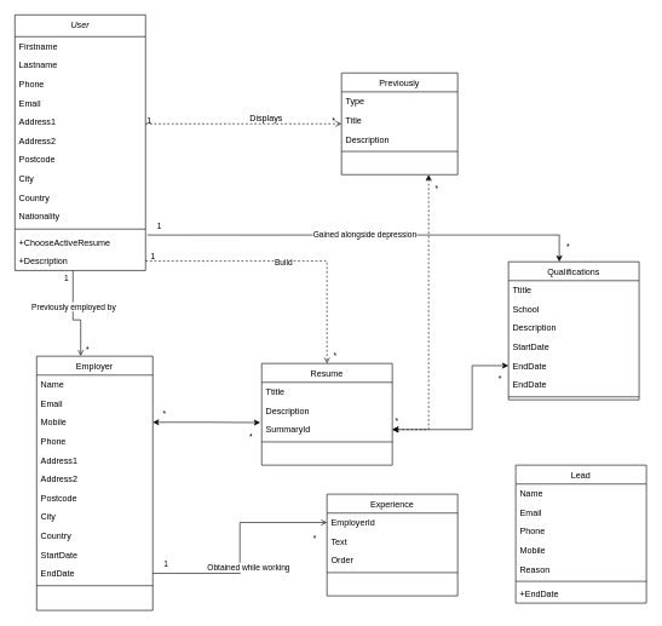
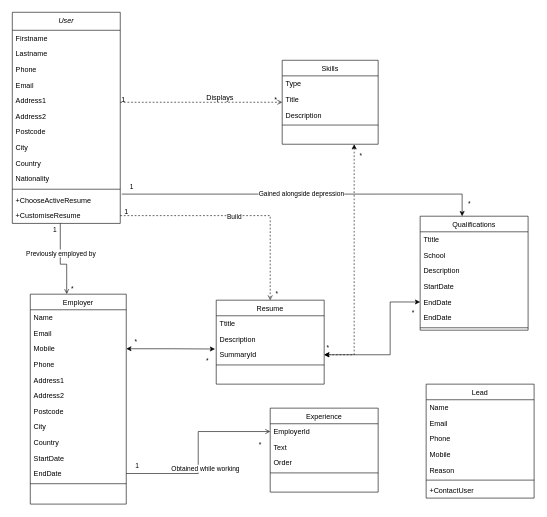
  <mxCell id="0" />
  <mxCell id="1" parent="0" />
  <mxCell id="2" style="edgeStyle=orthogonalEdgeStyle;rounded=0;orthogonalLoop=1;jettySize=auto;html=1;entryX=0.442;entryY=-0.001;entryDx=0;entryDy=0;entryPerimeter=0;endArrow=open;endFill=0;" edge="1" parent="1"><mxGeometry relative="1" as="geometry"><mxPoint x="110.72" y="489.65" as="targetPoint" /><mxPoint x="100" y="372" as="sourcePoint" /><Array as="points"><mxPoint x="100" y="440" /><mxPoint x="111" y="440" /></Array></mxGeometry></mxCell>
  <mxCell id="3" value="Previously employed by" style="edgeLabel;html=1;align=center;verticalAlign=middle;resizable=0;points=[];" vertex="1" connectable="0" parent="2"><mxGeometry x="-0.237" relative="1" as="geometry"><mxPoint as="offset" /></mxGeometry></mxCell>
  <mxCell id="4" value="*" style="edgeLabel;html=1;align=center;verticalAlign=middle;resizable=0;points=[];" vertex="1" connectable="0" parent="2"><mxGeometry x="0.834" relative="1" as="geometry"><mxPoint x="9" y="1" as="offset" /></mxGeometry></mxCell>
  <mxCell id="5" value="1" style="edgeLabel;html=1;align=center;verticalAlign=middle;resizable=0;points=[];" vertex="1" connectable="0" parent="2"><mxGeometry x="-0.862" y="1" relative="1" as="geometry"><mxPoint x="-11" as="offset" /></mxGeometry></mxCell>
  <mxCell id="6" value="User" style="swimlane;fontStyle=2;align=center;verticalAlign=top;childLayout=stackLayout;horizontal=1;startSize=30;horizontalStack=0;resizeParent=1;resizeLast=0;collapsible=1;marginBottom=0;rounded=0;shadow=0;strokeWidth=1;" parent="1" vertex="1"><mxGeometry x="20" y="20" width="180" height="352" as="geometry"><mxRectangle x="90" y="-10" width="160" height="26" as="alternateBounds" /></mxGeometry></mxCell>
  <mxCell id="7" value="Firstname" style="text;align=left;verticalAlign=top;spacingLeft=4;spacingRight=4;overflow=hidden;rotatable=0;points=[[0,0.5],[1,0.5]];portConstraint=eastwest;" parent="6" vertex="1"><mxGeometry y="30" width="180" height="26" as="geometry" /></mxCell>
  <mxCell id="8" value="Lastname" style="text;align=left;verticalAlign=top;spacingLeft=4;spacingRight=4;overflow=hidden;rotatable=0;points=[[0,0.5],[1,0.5]];portConstraint=eastwest;" vertex="1" parent="6"><mxGeometry y="56" width="180" height="26" as="geometry" /></mxCell>
  <mxCell id="9" value="Phone" style="text;align=left;verticalAlign=top;spacingLeft=4;spacingRight=4;overflow=hidden;rotatable=0;points=[[0,0.5],[1,0.5]];portConstraint=eastwest;rounded=0;shadow=0;html=0;" parent="6" vertex="1"><mxGeometry y="82" width="180" height="26" as="geometry" /></mxCell>
  <mxCell id="10" value="Email" style="text;align=left;verticalAlign=top;spacingLeft=4;spacingRight=4;overflow=hidden;rotatable=0;points=[[0,0.5],[1,0.5]];portConstraint=eastwest;rounded=0;shadow=0;html=0;" parent="6" vertex="1"><mxGeometry y="108" width="180" height="26" as="geometry" /></mxCell>
  <mxCell id="11" value="Address1&#10;" style="text;align=left;verticalAlign=top;spacingLeft=4;spacingRight=4;overflow=hidden;rotatable=0;points=[[0,0.5],[1,0.5]];portConstraint=eastwest;rounded=0;shadow=0;html=0;" vertex="1" parent="6"><mxGeometry y="134" width="180" height="26" as="geometry" /></mxCell>
  <mxCell id="12" value="Address2" style="text;align=left;verticalAlign=top;spacingLeft=4;spacingRight=4;overflow=hidden;rotatable=0;points=[[0,0.5],[1,0.5]];portConstraint=eastwest;rounded=0;shadow=0;html=0;" vertex="1" parent="6"><mxGeometry y="160" width="180" height="26" as="geometry" /></mxCell>
  <mxCell id="13" value="Postcode" style="text;align=left;verticalAlign=top;spacingLeft=4;spacingRight=4;overflow=hidden;rotatable=0;points=[[0,0.5],[1,0.5]];portConstraint=eastwest;rounded=0;shadow=0;html=0;" vertex="1" parent="6"><mxGeometry y="186" width="180" height="26" as="geometry" /></mxCell>
  <mxCell id="14" value="City&#10;" style="text;align=left;verticalAlign=top;spacingLeft=4;spacingRight=4;overflow=hidden;rotatable=0;points=[[0,0.5],[1,0.5]];portConstraint=eastwest;rounded=0;shadow=0;html=0;" vertex="1" parent="6"><mxGeometry y="212" width="180" height="26" as="geometry" /></mxCell>
  <mxCell id="15" value="Country" style="text;align=left;verticalAlign=top;spacingLeft=4;spacingRight=4;overflow=hidden;rotatable=0;points=[[0,0.5],[1,0.5]];portConstraint=eastwest;rounded=0;shadow=0;html=0;" vertex="1" parent="6"><mxGeometry y="238" width="180" height="26" as="geometry" /></mxCell>
  <mxCell id="16" value="Nationality" style="text;align=left;verticalAlign=top;spacingLeft=4;spacingRight=4;overflow=hidden;rotatable=0;points=[[0,0.5],[1,0.5]];portConstraint=eastwest;rounded=0;shadow=0;html=0;" vertex="1" parent="6"><mxGeometry y="264" width="180" height="26" as="geometry" /></mxCell>
  <mxCell id="17" value="" style="line;html=1;strokeWidth=1;align=left;verticalAlign=middle;spacingTop=-1;spacingLeft=3;spacingRight=3;rotatable=0;labelPosition=right;points=[];portConstraint=eastwest;" parent="6" vertex="1"><mxGeometry y="290" width="180" height="10" as="geometry" /></mxCell>
  <mxCell id="18" value="+ChooseActiveResume" style="text;align=left;verticalAlign=top;spacingLeft=4;spacingRight=4;overflow=hidden;rotatable=0;points=[[0,0.5],[1,0.5]];portConstraint=eastwest;" parent="6" vertex="1"><mxGeometry y="300" width="180" height="26" as="geometry" /></mxCell>
- <mxCell id="19" value="+Description" style="text;align=left;verticalAlign=top;spacingLeft=4;spacingRight=4;overflow=hidden;rotatable=0;points=[[0,0.5],[1,0.5]];portConstraint=eastwest;" vertex="1" parent="6"><mxGeometry y="326" width="180" height="26" as="geometry" /></mxCell>
+ <mxCell id="19" value="+CustomiseResume" style="text;align=left;verticalAlign=top;spacingLeft=4;spacingRight=4;overflow=hidden;rotatable=0;points=[[0,0.5],[1,0.5]];portConstraint=eastwest;" vertex="1" parent="6"><mxGeometry y="326" width="180" height="26" as="geometry" /></mxCell>
  <mxCell id="20" value="Employer" style="swimlane;fontStyle=0;align=center;verticalAlign=top;childLayout=stackLayout;horizontal=1;startSize=26;horizontalStack=0;resizeParent=1;resizeLast=0;collapsible=1;marginBottom=0;rounded=0;shadow=0;strokeWidth=1;" parent="1" vertex="1"><mxGeometry x="50" y="490" width="160" height="350" as="geometry"><mxRectangle x="130" y="380" width="160" height="26" as="alternateBounds" /></mxGeometry></mxCell>
  <mxCell id="21" value="Name" style="text;align=left;verticalAlign=top;spacingLeft=4;spacingRight=4;overflow=hidden;rotatable=0;points=[[0,0.5],[1,0.5]];portConstraint=eastwest;" parent="20" vertex="1"><mxGeometry y="26" width="160" height="26" as="geometry" /></mxCell>
  <mxCell id="22" value="Email" style="text;align=left;verticalAlign=top;spacingLeft=4;spacingRight=4;overflow=hidden;rotatable=0;points=[[0,0.5],[1,0.5]];portConstraint=eastwest;rounded=0;shadow=0;html=0;" vertex="1" parent="20"><mxGeometry y="52" width="160" height="26" as="geometry" /></mxCell>
  <mxCell id="23" value="Mobile" style="text;align=left;verticalAlign=top;spacingLeft=4;spacingRight=4;overflow=hidden;rotatable=0;points=[[0,0.5],[1,0.5]];portConstraint=eastwest;rounded=0;shadow=0;html=0;" parent="20" vertex="1"><mxGeometry y="78" width="160" height="26" as="geometry" /></mxCell>
  <mxCell id="24" value="Phone" style="text;align=left;verticalAlign=top;spacingLeft=4;spacingRight=4;overflow=hidden;rotatable=0;points=[[0,0.5],[1,0.5]];portConstraint=eastwest;rounded=0;shadow=0;html=0;" vertex="1" parent="20"><mxGeometry y="104" width="160" height="26" as="geometry" /></mxCell>
  <mxCell id="25" value="Address1&#10;" style="text;align=left;verticalAlign=top;spacingLeft=4;spacingRight=4;overflow=hidden;rotatable=0;points=[[0,0.5],[1,0.5]];portConstraint=eastwest;rounded=0;shadow=0;html=0;" vertex="1" parent="20"><mxGeometry y="130" width="160" height="26" as="geometry" /></mxCell>
  <mxCell id="26" value="Address2" style="text;align=left;verticalAlign=top;spacingLeft=4;spacingRight=4;overflow=hidden;rotatable=0;points=[[0,0.5],[1,0.5]];portConstraint=eastwest;rounded=0;shadow=0;html=0;" vertex="1" parent="20"><mxGeometry y="156" width="160" height="26" as="geometry" /></mxCell>
  <mxCell id="27" value="Postcode" style="text;align=left;verticalAlign=top;spacingLeft=4;spacingRight=4;overflow=hidden;rotatable=0;points=[[0,0.5],[1,0.5]];portConstraint=eastwest;rounded=0;shadow=0;html=0;" vertex="1" parent="20"><mxGeometry y="182" width="160" height="26" as="geometry" /></mxCell>
  <mxCell id="28" value="City&#10;" style="text;align=left;verticalAlign=top;spacingLeft=4;spacingRight=4;overflow=hidden;rotatable=0;points=[[0,0.5],[1,0.5]];portConstraint=eastwest;rounded=0;shadow=0;html=0;" vertex="1" parent="20"><mxGeometry y="208" width="160" height="26" as="geometry" /></mxCell>
  <mxCell id="29" value="Country" style="text;align=left;verticalAlign=top;spacingLeft=4;spacingRight=4;overflow=hidden;rotatable=0;points=[[0,0.5],[1,0.5]];portConstraint=eastwest;rounded=0;shadow=0;html=0;" vertex="1" parent="20"><mxGeometry y="234" width="160" height="26" as="geometry" /></mxCell>
  <mxCell id="30" value="StartDate" style="text;align=left;verticalAlign=top;spacingLeft=4;spacingRight=4;overflow=hidden;rotatable=0;points=[[0,0.5],[1,0.5]];portConstraint=eastwest;rounded=0;shadow=0;html=0;" vertex="1" parent="20"><mxGeometry y="260" width="160" height="26" as="geometry" /></mxCell>
  <mxCell id="31" value="EndDate" style="text;align=left;verticalAlign=top;spacingLeft=4;spacingRight=4;overflow=hidden;rotatable=0;points=[[0,0.5],[1,0.5]];portConstraint=eastwest;rounded=0;shadow=0;html=0;" vertex="1" parent="20"><mxGeometry y="286" width="160" height="26" as="geometry" /></mxCell>
  <mxCell id="32" value="" style="line;html=1;strokeWidth=1;align=left;verticalAlign=middle;spacingTop=-1;spacingLeft=3;spacingRight=3;rotatable=0;labelPosition=right;points=[];portConstraint=eastwest;" parent="20" vertex="1"><mxGeometry y="312" width="160" height="8" as="geometry" /></mxCell>
  <mxCell id="33" value="Resume" style="swimlane;fontStyle=0;align=center;verticalAlign=top;childLayout=stackLayout;horizontal=1;startSize=26;horizontalStack=0;resizeParent=1;resizeLast=0;collapsible=1;marginBottom=0;rounded=0;shadow=0;strokeWidth=1;" parent="1" vertex="1"><mxGeometry x="360" y="500" width="180" height="140" as="geometry"><mxRectangle x="470" y="400" width="170" height="26" as="alternateBounds" /></mxGeometry></mxCell>
  <mxCell id="34" value="Ttitle" style="text;align=left;verticalAlign=top;spacingLeft=4;spacingRight=4;overflow=hidden;rotatable=0;points=[[0,0.5],[1,0.5]];portConstraint=eastwest;" vertex="1" parent="33"><mxGeometry y="26" width="180" height="26" as="geometry" /></mxCell>
  <mxCell id="35" value="Description" style="text;align=left;verticalAlign=top;spacingLeft=4;spacingRight=4;overflow=hidden;rotatable=0;points=[[0,0.5],[1,0.5]];portConstraint=eastwest;" vertex="1" parent="33"><mxGeometry y="52" width="180" height="26" as="geometry" /></mxCell>
  <mxCell id="36" value="SummaryId" style="text;align=left;verticalAlign=top;spacingLeft=4;spacingRight=4;overflow=hidden;rotatable=0;points=[[0,0.5],[1,0.5]];portConstraint=eastwest;" vertex="1" parent="33"><mxGeometry y="78" width="180" height="26" as="geometry" /></mxCell>
  <mxCell id="37" value="" style="line;html=1;strokeWidth=1;align=left;verticalAlign=middle;spacingTop=-1;spacingLeft=3;spacingRight=3;rotatable=0;labelPosition=right;points=[];portConstraint=eastwest;" parent="33" vertex="1"><mxGeometry y="104" width="180" height="8" as="geometry" /></mxCell>
  <mxCell id="38" style="edgeStyle=orthogonalEdgeStyle;rounded=0;orthogonalLoop=1;jettySize=auto;html=1;exitX=0.75;exitY=1;exitDx=0;exitDy=0;entryX=1;entryY=0.5;entryDx=0;entryDy=0;startArrow=classic;startFill=1;dashed=1;" edge="1" parent="1" source="40" target="36"><mxGeometry relative="1" as="geometry" /></mxCell>
  <mxCell id="39" value="*" style="edgeLabel;html=1;align=center;verticalAlign=middle;resizable=0;points=[];" vertex="1" connectable="0" parent="38"><mxGeometry x="-0.887" y="2" relative="1" as="geometry"><mxPoint x="8" y="-5" as="offset" /></mxGeometry></mxCell>
- <mxCell id="40" value="Previously" style="swimlane;fontStyle=0;align=center;verticalAlign=top;childLayout=stackLayout;horizontal=1;startSize=26;horizontalStack=0;resizeParent=1;resizeLast=0;collapsible=1;marginBottom=0;rounded=0;shadow=0;strokeWidth=1;" parent="1" vertex="1"><mxGeometry x="470" y="100" width="160" height="140" as="geometry"><mxRectangle x="550" y="140" width="160" height="26" as="alternateBounds" /></mxGeometry></mxCell>
+ <mxCell id="40" value="Skills" style="swimlane;fontStyle=0;align=center;verticalAlign=top;childLayout=stackLayout;horizontal=1;startSize=26;horizontalStack=0;resizeParent=1;resizeLast=0;collapsible=1;marginBottom=0;rounded=0;shadow=0;strokeWidth=1;" parent="1" vertex="1"><mxGeometry x="470" y="100" width="160" height="140" as="geometry"><mxRectangle x="550" y="140" width="160" height="26" as="alternateBounds" /></mxGeometry></mxCell>
  <mxCell id="41" value="Type" style="text;align=left;verticalAlign=top;spacingLeft=4;spacingRight=4;overflow=hidden;rotatable=0;points=[[0,0.5],[1,0.5]];portConstraint=eastwest;" parent="40" vertex="1"><mxGeometry y="26" width="160" height="26" as="geometry" /></mxCell>
  <mxCell id="42" value="Title" style="text;align=left;verticalAlign=top;spacingLeft=4;spacingRight=4;overflow=hidden;rotatable=0;points=[[0,0.5],[1,0.5]];portConstraint=eastwest;rounded=0;shadow=0;html=0;" parent="40" vertex="1"><mxGeometry y="52" width="160" height="26" as="geometry" /></mxCell>
  <mxCell id="43" value="Description" style="text;align=left;verticalAlign=top;spacingLeft=4;spacingRight=4;overflow=hidden;rotatable=0;points=[[0,0.5],[1,0.5]];portConstraint=eastwest;rounded=0;shadow=0;html=0;" parent="40" vertex="1"><mxGeometry y="78" width="160" height="26" as="geometry" /></mxCell>
  <mxCell id="44" value="" style="line;html=1;strokeWidth=1;align=left;verticalAlign=middle;spacingTop=-1;spacingLeft=3;spacingRight=3;rotatable=0;labelPosition=right;points=[];portConstraint=eastwest;" parent="40" vertex="1"><mxGeometry y="104" width="160" height="8" as="geometry" /></mxCell>
  <mxCell id="45" value="" style="endArrow=open;shadow=0;strokeWidth=1;rounded=0;endFill=1;edgeStyle=elbowEdgeStyle;elbow=vertical;dashed=1;" parent="1" source="6" target="40" edge="1"><mxGeometry x="0.5" y="41" relative="1" as="geometry"><mxPoint x="310" y="222" as="sourcePoint" /><mxPoint x="470" y="222" as="targetPoint" /><mxPoint x="-40" y="32" as="offset" /></mxGeometry></mxCell>
  <mxCell id="46" value="1" style="resizable=0;align=left;verticalAlign=bottom;labelBackgroundColor=none;fontSize=12;" parent="45" connectable="0" vertex="1"><mxGeometry x="-1" relative="1" as="geometry"><mxPoint y="4" as="offset" /></mxGeometry></mxCell>
  <mxCell id="47" value="*" style="resizable=0;align=right;verticalAlign=bottom;labelBackgroundColor=none;fontSize=12;" parent="45" connectable="0" vertex="1"><mxGeometry x="1" relative="1" as="geometry"><mxPoint x="-7" y="4" as="offset" /></mxGeometry></mxCell>
  <mxCell id="48" value="Displays" style="text;html=1;resizable=0;points=[];;align=center;verticalAlign=middle;labelBackgroundColor=none;rounded=0;shadow=0;strokeWidth=1;fontSize=12;" parent="45" vertex="1" connectable="0"><mxGeometry x="0.5" y="49" relative="1" as="geometry"><mxPoint x="-38" y="40" as="offset" /></mxGeometry></mxCell>
  <mxCell id="49" style="edgeStyle=orthogonalEdgeStyle;rounded=0;orthogonalLoop=1;jettySize=auto;html=1;endArrow=open;endFill=0;dashed=1;" edge="1" parent="1" source="19" target="33"><mxGeometry relative="1" as="geometry" /></mxCell>
  <mxCell id="50" value="*" style="edgeLabel;html=1;align=center;verticalAlign=middle;resizable=0;points=[];" vertex="1" connectable="0" parent="49"><mxGeometry x="0.917" y="-1" relative="1" as="geometry"><mxPoint x="11" y="5" as="offset" /></mxGeometry></mxCell>
  <mxCell id="51" value="Build" style="edgeLabel;html=1;align=center;verticalAlign=middle;resizable=0;points=[];" vertex="1" connectable="0" parent="49"><mxGeometry x="-0.236" y="-1" relative="1" as="geometry"><mxPoint x="40" as="offset" /></mxGeometry></mxCell>
  <mxCell id="52" value="1" style="text;html=1;align=center;verticalAlign=middle;resizable=0;points=[];autosize=1;strokeColor=none;fillColor=none;" vertex="1" parent="1"><mxGeometry x="195" y="338" width="30" height="30" as="geometry" /></mxCell>
  <mxCell id="53" value="Experience" style="swimlane;fontStyle=0;align=center;verticalAlign=top;childLayout=stackLayout;horizontal=1;startSize=26;horizontalStack=0;resizeParent=1;resizeLast=0;collapsible=1;marginBottom=0;rounded=0;shadow=0;strokeWidth=1;" vertex="1" parent="1"><mxGeometry x="450" y="680" width="180" height="140" as="geometry"><mxRectangle x="470" y="400" width="170" height="26" as="alternateBounds" /></mxGeometry></mxCell>
  <mxCell id="54" value="EmployerId" style="text;align=left;verticalAlign=top;spacingLeft=4;spacingRight=4;overflow=hidden;rotatable=0;points=[[0,0.5],[1,0.5]];portConstraint=eastwest;" vertex="1" parent="53"><mxGeometry y="26" width="180" height="26" as="geometry" /></mxCell>
  <mxCell id="55" value="Text" style="text;align=left;verticalAlign=top;spacingLeft=4;spacingRight=4;overflow=hidden;rotatable=0;points=[[0,0.5],[1,0.5]];portConstraint=eastwest;" vertex="1" parent="53"><mxGeometry y="52" width="180" height="26" as="geometry" /></mxCell>
  <mxCell id="56" value="Order" style="text;align=left;verticalAlign=top;spacingLeft=4;spacingRight=4;overflow=hidden;rotatable=0;points=[[0,0.5],[1,0.5]];portConstraint=eastwest;" vertex="1" parent="53"><mxGeometry y="78" width="180" height="26" as="geometry" /></mxCell>
  <mxCell id="57" value="" style="line;html=1;strokeWidth=1;align=left;verticalAlign=middle;spacingTop=-1;spacingLeft=3;spacingRight=3;rotatable=0;labelPosition=right;points=[];portConstraint=eastwest;" vertex="1" parent="53"><mxGeometry y="104" width="180" height="8" as="geometry" /></mxCell>
  <mxCell id="58" style="edgeStyle=orthogonalEdgeStyle;rounded=0;orthogonalLoop=1;jettySize=auto;html=1;exitX=1;exitY=0.5;exitDx=0;exitDy=0;entryX=0;entryY=0.5;entryDx=0;entryDy=0;endArrow=open;endFill=0;" edge="1" parent="1" source="31" target="54"><mxGeometry relative="1" as="geometry" /></mxCell>
  <mxCell id="59" value="1" style="edgeLabel;html=1;align=center;verticalAlign=middle;resizable=0;points=[];" vertex="1" connectable="0" parent="58"><mxGeometry x="-0.869" y="3" relative="1" as="geometry"><mxPoint x="-3" y="-10" as="offset" /></mxGeometry></mxCell>
  <mxCell id="60" value="*" style="edgeLabel;html=1;align=center;verticalAlign=middle;resizable=0;points=[];" vertex="1" connectable="0" parent="58"><mxGeometry x="0.883" y="-2" relative="1" as="geometry"><mxPoint y="19" as="offset" /></mxGeometry></mxCell>
  <mxCell id="61" value="Obtained while working" style="edgeLabel;html=1;align=center;verticalAlign=middle;resizable=0;points=[];" vertex="1" connectable="0" parent="58"><mxGeometry x="-0.221" y="1" relative="1" as="geometry"><mxPoint x="12" y="-8" as="offset" /></mxGeometry></mxCell>
  <mxCell id="62" value="Qualifications" style="swimlane;fontStyle=0;align=center;verticalAlign=top;childLayout=stackLayout;horizontal=1;startSize=26;horizontalStack=0;resizeParent=1;resizeLast=0;collapsible=1;marginBottom=0;rounded=0;shadow=0;strokeWidth=1;" vertex="1" parent="1"><mxGeometry x="700" y="360" width="180" height="190" as="geometry"><mxRectangle x="470" y="400" width="170" height="26" as="alternateBounds" /></mxGeometry></mxCell>
  <mxCell id="63" value="Ttitle" style="text;align=left;verticalAlign=top;spacingLeft=4;spacingRight=4;overflow=hidden;rotatable=0;points=[[0,0.5],[1,0.5]];portConstraint=eastwest;" vertex="1" parent="62"><mxGeometry y="26" width="180" height="26" as="geometry" /></mxCell>
  <mxCell id="64" value="School" style="text;align=left;verticalAlign=top;spacingLeft=4;spacingRight=4;overflow=hidden;rotatable=0;points=[[0,0.5],[1,0.5]];portConstraint=eastwest;" vertex="1" parent="62"><mxGeometry y="52" width="180" height="26" as="geometry" /></mxCell>
  <mxCell id="65" value="Description" style="text;align=left;verticalAlign=top;spacingLeft=4;spacingRight=4;overflow=hidden;rotatable=0;points=[[0,0.5],[1,0.5]];portConstraint=eastwest;" vertex="1" parent="62"><mxGeometry y="78" width="180" height="26" as="geometry" /></mxCell>
  <mxCell id="66" value="StartDate" style="text;align=left;verticalAlign=top;spacingLeft=4;spacingRight=4;overflow=hidden;rotatable=0;points=[[0,0.5],[1,0.5]];portConstraint=eastwest;" vertex="1" parent="62"><mxGeometry y="104" width="180" height="26" as="geometry" /></mxCell>
  <mxCell id="67" value="EndDate" style="text;align=left;verticalAlign=top;spacingLeft=4;spacingRight=4;overflow=hidden;rotatable=0;points=[[0,0.5],[1,0.5]];portConstraint=eastwest;" vertex="1" parent="62"><mxGeometry y="130" width="180" height="26" as="geometry" /></mxCell>
  <mxCell id="68" value="EndDate" style="text;align=left;verticalAlign=top;spacingLeft=4;spacingRight=4;overflow=hidden;rotatable=0;points=[[0,0.5],[1,0.5]];portConstraint=eastwest;" vertex="1" parent="62"><mxGeometry y="156" width="180" height="26" as="geometry" /></mxCell>
  <mxCell id="69" value="" style="line;html=1;strokeWidth=1;align=left;verticalAlign=middle;spacingTop=-1;spacingLeft=3;spacingRight=3;rotatable=0;labelPosition=right;points=[];portConstraint=eastwest;" vertex="1" parent="62"><mxGeometry y="182" width="180" height="8" as="geometry" /></mxCell>
  <mxCell id="70" style="edgeStyle=orthogonalEdgeStyle;rounded=0;orthogonalLoop=1;jettySize=auto;html=1;exitX=1.014;exitY=0.121;exitDx=0;exitDy=0;exitPerimeter=0;" edge="1" parent="1" source="18"><mxGeometry relative="1" as="geometry"><mxPoint x="280" y="329.996" as="sourcePoint" /><mxPoint x="770" y="360" as="targetPoint" /><Array as="points"><mxPoint x="770" y="323" /></Array></mxGeometry></mxCell>
  <mxCell id="71" value="Gained alongside depression" style="edgeLabel;html=1;align=center;verticalAlign=middle;resizable=0;points=[];" vertex="1" connectable="0" parent="70"><mxGeometry x="-0.011" y="2" relative="1" as="geometry"><mxPoint as="offset" /></mxGeometry></mxCell>
  <mxCell id="72" value="1" style="edgeLabel;html=1;align=center;verticalAlign=middle;resizable=0;points=[];" vertex="1" connectable="0" parent="70"><mxGeometry x="-0.874" relative="1" as="geometry"><mxPoint x="-22" y="-13" as="offset" /></mxGeometry></mxCell>
  <mxCell id="73" value="*" style="edgeLabel;html=1;align=center;verticalAlign=middle;resizable=0;points=[];" vertex="1" connectable="0" parent="70"><mxGeometry x="0.923" y="2" relative="1" as="geometry"><mxPoint x="9" y="3" as="offset" /></mxGeometry></mxCell>
  <mxCell id="74" style="edgeStyle=orthogonalEdgeStyle;rounded=0;orthogonalLoop=1;jettySize=auto;html=1;entryX=1;entryY=0.5;entryDx=0;entryDy=0;startArrow=classic;startFill=1;" edge="1" parent="1" source="67" target="36"><mxGeometry relative="1" as="geometry"><Array as="points"><mxPoint x="650" y="503" /><mxPoint x="650" y="591" /></Array></mxGeometry></mxCell>
  <mxCell id="75" value="*" style="edgeLabel;html=1;align=center;verticalAlign=middle;resizable=0;points=[];" vertex="1" connectable="0" parent="74"><mxGeometry x="0.891" y="-3" relative="1" as="geometry"><mxPoint x="-9" y="-10" as="offset" /></mxGeometry></mxCell>
  <mxCell id="76" value="*" style="edgeLabel;html=1;align=center;verticalAlign=middle;resizable=0;points=[];" vertex="1" connectable="0" parent="74"><mxGeometry x="-0.901" y="2" relative="1" as="geometry"><mxPoint x="-1" y="15" as="offset" /></mxGeometry></mxCell>
  <mxCell id="77" style="edgeStyle=orthogonalEdgeStyle;rounded=0;orthogonalLoop=1;jettySize=auto;html=1;exitX=1;exitY=0.5;exitDx=0;exitDy=0;entryX=-0.011;entryY=0.132;entryDx=0;entryDy=0;entryPerimeter=0;startArrow=classic;startFill=1;" edge="1" parent="1" source="23" target="36"><mxGeometry relative="1" as="geometry" /></mxCell>
  <mxCell id="78" value="*" style="edgeLabel;html=1;align=center;verticalAlign=middle;resizable=0;points=[];" vertex="1" connectable="0" parent="77"><mxGeometry x="-0.777" y="-2" relative="1" as="geometry"><mxPoint x="-2" y="-15" as="offset" /></mxGeometry></mxCell>
  <mxCell id="79" value="*" style="edgeLabel;html=1;align=center;verticalAlign=middle;resizable=0;points=[];" vertex="1" connectable="0" parent="77"><mxGeometry x="0.705" y="-3" relative="1" as="geometry"><mxPoint x="8" y="16" as="offset" /></mxGeometry></mxCell>
  <mxCell id="80" value="Lead" style="swimlane;fontStyle=0;align=center;verticalAlign=top;childLayout=stackLayout;horizontal=1;startSize=26;horizontalStack=0;resizeParent=1;resizeLast=0;collapsible=1;marginBottom=0;rounded=0;shadow=0;strokeWidth=1;" vertex="1" parent="1"><mxGeometry x="710" y="640" width="180" height="190" as="geometry"><mxRectangle x="470" y="400" width="170" height="26" as="alternateBounds" /></mxGeometry></mxCell>
  <mxCell id="81" value="Name" style="text;align=left;verticalAlign=top;spacingLeft=4;spacingRight=4;overflow=hidden;rotatable=0;points=[[0,0.5],[1,0.5]];portConstraint=eastwest;" vertex="1" parent="80"><mxGeometry y="26" width="180" height="26" as="geometry" /></mxCell>
  <mxCell id="82" value="Email" style="text;align=left;verticalAlign=top;spacingLeft=4;spacingRight=4;overflow=hidden;rotatable=0;points=[[0,0.5],[1,0.5]];portConstraint=eastwest;" vertex="1" parent="80"><mxGeometry y="52" width="180" height="26" as="geometry" /></mxCell>
  <mxCell id="83" value="Phone" style="text;align=left;verticalAlign=top;spacingLeft=4;spacingRight=4;overflow=hidden;rotatable=0;points=[[0,0.5],[1,0.5]];portConstraint=eastwest;" vertex="1" parent="80"><mxGeometry y="78" width="180" height="26" as="geometry" /></mxCell>
  <mxCell id="84" value="Mobile" style="text;align=left;verticalAlign=top;spacingLeft=4;spacingRight=4;overflow=hidden;rotatable=0;points=[[0,0.5],[1,0.5]];portConstraint=eastwest;" vertex="1" parent="80"><mxGeometry y="104" width="180" height="26" as="geometry" /></mxCell>
  <mxCell id="85" value="Reason" style="text;align=left;verticalAlign=top;spacingLeft=4;spacingRight=4;overflow=hidden;rotatable=0;points=[[0,0.5],[1,0.5]];portConstraint=eastwest;" vertex="1" parent="80"><mxGeometry y="130" width="180" height="26" as="geometry" /></mxCell>
  <mxCell id="86" value="" style="line;html=1;strokeWidth=1;align=left;verticalAlign=middle;spacingTop=-1;spacingLeft=3;spacingRight=3;rotatable=0;labelPosition=right;points=[];portConstraint=eastwest;" vertex="1" parent="80"><mxGeometry y="156" width="180" height="8" as="geometry" /></mxCell>
- <mxCell id="87" value="+EndDate" style="text;align=left;verticalAlign=top;spacingLeft=4;spacingRight=4;overflow=hidden;rotatable=0;points=[[0,0.5],[1,0.5]];portConstraint=eastwest;" vertex="1" parent="80"><mxGeometry y="164" width="180" height="26" as="geometry" /></mxCell>
+ <mxCell id="87" value="+ContactUser" style="text;align=left;verticalAlign=top;spacingLeft=4;spacingRight=4;overflow=hidden;rotatable=0;points=[[0,0.5],[1,0.5]];portConstraint=eastwest;" vertex="1" parent="80"><mxGeometry y="164" width="180" height="26" as="geometry" /></mxCell>
